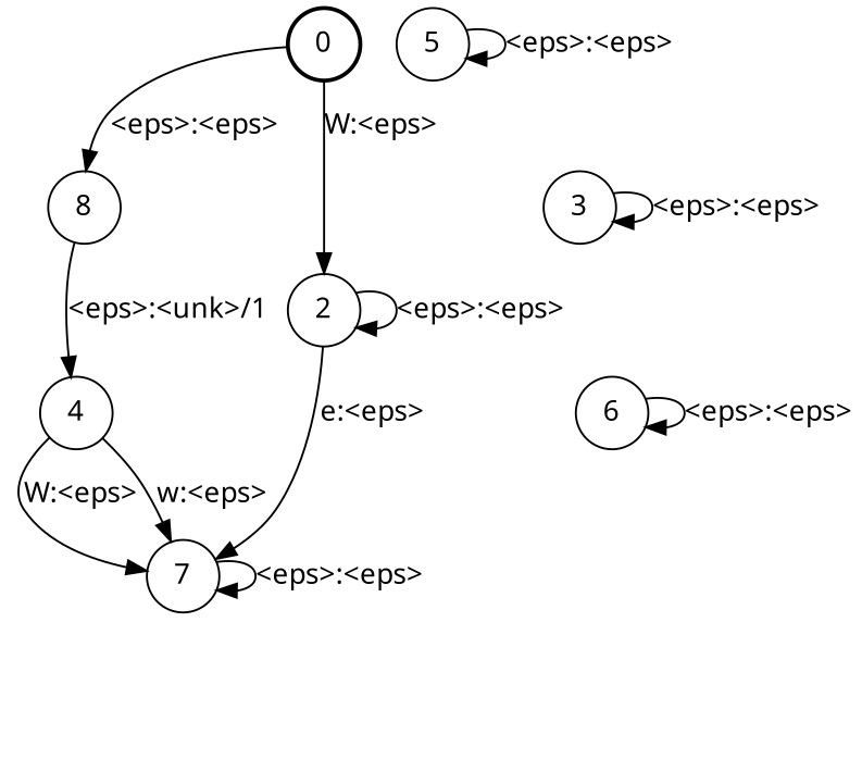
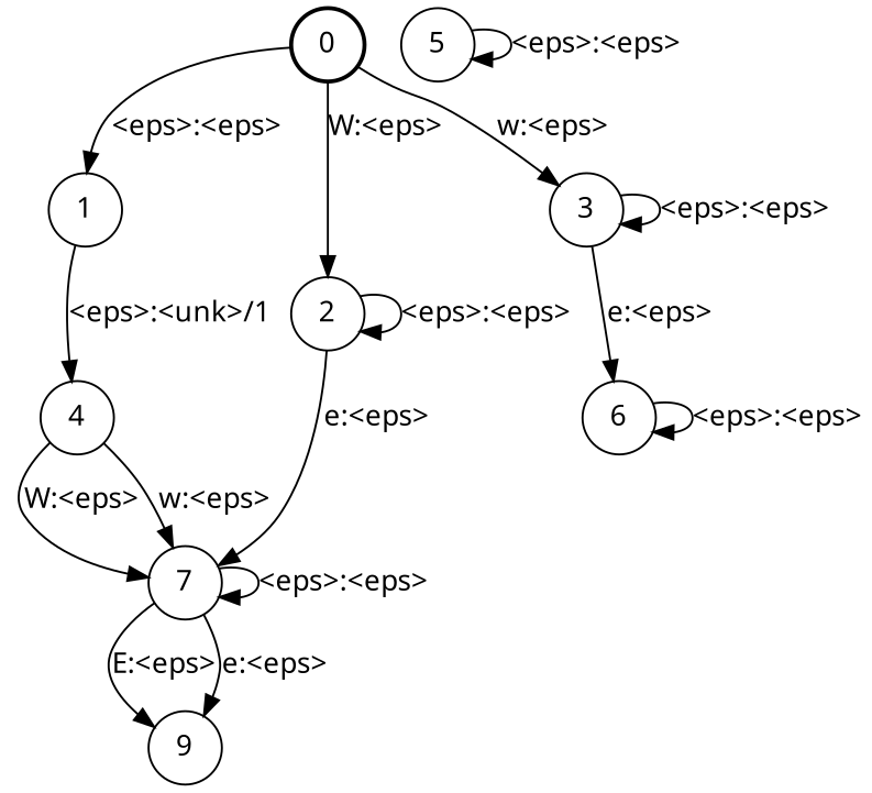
  digraph {
    fontname="Noto Sans"
    nodesep=0.25
    rankdir=TB
    ranksep=0.4
    node [fontname="Noto Sans" fontsize=14 shape=circle style=solid]
    edge [fontname="Noto Sans" fontsize=14]
    n1 [label=0 style=bold]
-   n2 [label=8]
+   n2 [label=1]
    n3 [label=2]
    n4 [label=3]
    n5 [label=4]
    n6 [label=7]
    n7 [label=6]
    n8 [label=5]
+   n9 [label=9]
    n1 -> n2 [label="<eps>:<eps>"]
    n1 -> n3 [label="W:<eps>"]
+   n1 -> n4 [label="w:<eps>"]
    n2 -> n5 [label="<eps>:<unk>/1"]
    n3 -> n3 [label="<eps>:<eps>"]
    n3 -> n6 [label="e:<eps>"]
    n4 -> n4 [label="<eps>:<eps>"]
+   n4 -> n7 [label="e:<eps>"]
    n5 -> n6 [label="W:<eps>"]
    n5 -> n6 [label="w:<eps>"]
    n6 -> n6 [label="<eps>:<eps>"]
+   n6 -> n9 [label="E:<eps>"]
+   n6 -> n9 [label="e:<eps>"]
    n7 -> n7 [label="<eps>:<eps>"]
    n8 -> n8 [label="<eps>:<eps>"]
  }
